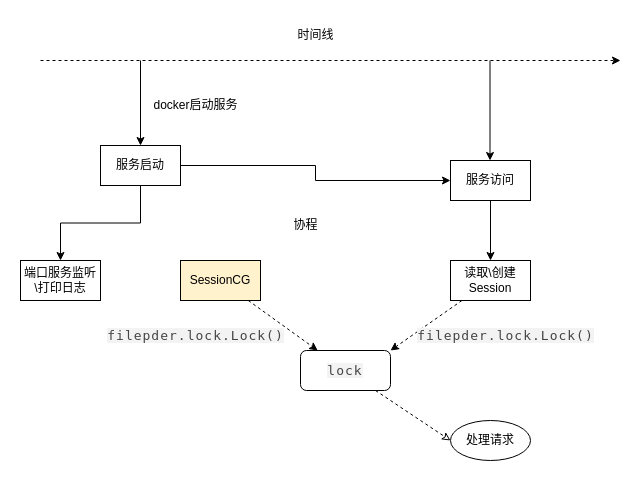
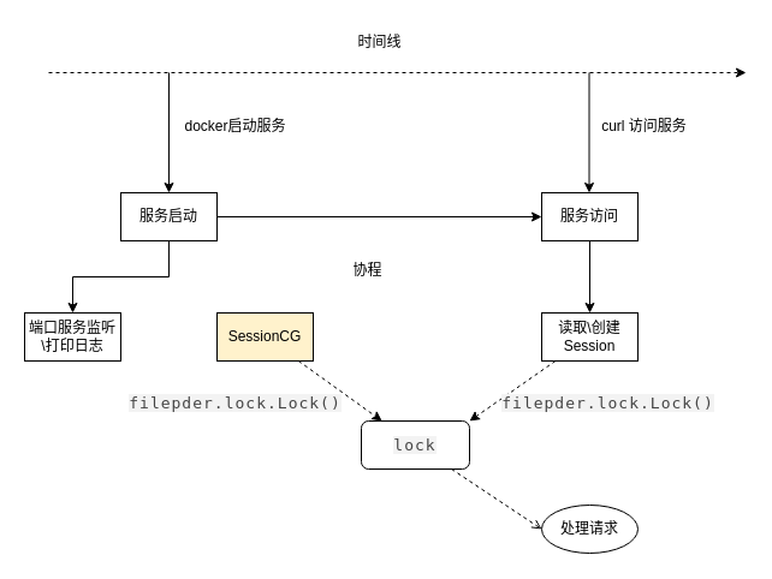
  <mxCell id="0" />
  <mxCell id="1" parent="0" />
  <mxCell id="2" style="edgeStyle=orthogonalEdgeStyle;rounded=0;orthogonalLoop=1;jettySize=auto;html=1;" parent="1" source="4" target="10" edge="1"><mxGeometry relative="1" as="geometry" /></mxCell>
  <mxCell id="3" style="edgeStyle=orthogonalEdgeStyle;rounded=0;orthogonalLoop=1;jettySize=auto;html=1;" edge="1" parent="1" source="4" target="22"><mxGeometry relative="1" as="geometry" /></mxCell>
- <mxCell id="4" value="服务启动" style="rounded=0;whiteSpace=wrap;html=1;" parent="1" vertex="1"><mxGeometry x="100" y="145" width="80" height="40" as="geometry" /></mxCell>
+ <mxCell id="4" value="服务启动" style="rounded=0;whiteSpace=wrap;html=1;" parent="1" vertex="1"><mxGeometry x="100" y="160" width="80" height="40" as="geometry" /></mxCell>
  <mxCell id="5" style="rounded=0;orthogonalLoop=1;jettySize=auto;html=1;dashed=1;" parent="1" source="6" target="8" edge="1"><mxGeometry relative="1" as="geometry" /></mxCell>
  <mxCell id="6" value="SessionCG" style="rounded=0;whiteSpace=wrap;html=1;fillColor=#fff2cc;" parent="1" vertex="1"><mxGeometry x="180" y="260" width="80" height="40" as="geometry" /></mxCell>
- <mxCell id="7" style="rounded=0;orthogonalLoop=1;jettySize=auto;html=1;dashed=1;endArrow=classic;startFill=0;endFill=0;entryX=0;entryY=0.5;entryDx=0;entryDy=0;" parent="1" source="8" edge="1" target="13"><mxGeometry relative="1" as="geometry"><mxPoint x="450" y="450" as="targetPoint" /></mxGeometry></mxCell>
+ <mxCell id="7" style="rounded=0;orthogonalLoop=1;jettySize=auto;html=1;dashed=1;endArrow=open;startFill=0;endFill=0;entryX=0;entryY=0.5;entryDx=0;entryDy=0;" parent="1" source="8" edge="1" target="13"><mxGeometry relative="1" as="geometry"><mxPoint x="450" y="450" as="targetPoint" /></mxGeometry></mxCell>
  <mxCell id="8" value="&lt;span style=&quot;color: rgb(68, 68, 68); font-family: consolas, Menlo, &amp;quot;PingFang SC&amp;quot;, &amp;quot;Microsoft YaHei&amp;quot;, monospace; font-size: 13px; letter-spacing: 1px; text-align: start; white-space: pre; background-color: rgb(243, 243, 243);&quot;&gt;lock&lt;/span&gt;" style="rounded=1;whiteSpace=wrap;html=1;" parent="1" vertex="1"><mxGeometry x="300" y="350" width="90" height="40" as="geometry" /></mxCell>
  <mxCell id="9" style="edgeStyle=orthogonalEdgeStyle;rounded=0;orthogonalLoop=1;jettySize=auto;html=1;" parent="1" source="10" target="12" edge="1"><mxGeometry relative="1" as="geometry" /></mxCell>
  <mxCell id="10" value="服务访问" style="rounded=0;whiteSpace=wrap;html=1;" parent="1" vertex="1"><mxGeometry x="450" y="160" width="80" height="40" as="geometry" /></mxCell>
  <mxCell id="11" style="rounded=0;orthogonalLoop=1;jettySize=auto;html=1;elbow=vertical;dashed=1;endArrow=classic;startFill=0;entryX=1;entryY=0;entryDx=0;entryDy=0;endFill=1;" parent="1" source="12" target="8" edge="1"><mxGeometry relative="1" as="geometry" /></mxCell>
  <mxCell id="12" value="读取\创建Session" style="rounded=0;whiteSpace=wrap;html=1;" parent="1" vertex="1"><mxGeometry x="450" y="260" width="80" height="40" as="geometry" /></mxCell>
  <mxCell id="13" value="处理请求" style="ellipse;whiteSpace=wrap;html=1;" parent="1" vertex="1"><mxGeometry x="450" y="420" width="80" height="40" as="geometry" /></mxCell>
  <mxCell id="14" value="&lt;span style=&quot;color: rgb(68, 68, 68); font-family: consolas, Menlo, &amp;quot;PingFang SC&amp;quot;, &amp;quot;Microsoft YaHei&amp;quot;, monospace; font-size: 13px; letter-spacing: 1px; text-align: start; white-space-collapse: preserve; background-color: rgb(243, 243, 243);&quot;&gt;filepder.lock.Lock()&lt;/span&gt;" style="text;html=1;align=center;verticalAlign=middle;resizable=0;points=[];autosize=1;strokeColor=none;fillColor=none;" parent="1" vertex="1"><mxGeometry x="100" y="320" width="190" height="30" as="geometry" /></mxCell>
  <mxCell id="15" value="&lt;span style=&quot;color: rgb(68, 68, 68); font-family: consolas, Menlo, &amp;quot;PingFang SC&amp;quot;, &amp;quot;Microsoft YaHei&amp;quot;, monospace; font-size: 13px; letter-spacing: 1px; text-align: start; white-space-collapse: preserve; background-color: rgb(243, 243, 243);&quot;&gt;filepder.lock.Lock()&lt;/span&gt;" style="text;html=1;align=center;verticalAlign=middle;resizable=0;points=[];autosize=1;strokeColor=none;fillColor=none;" parent="1" vertex="1"><mxGeometry x="410" y="320" width="190" height="30" as="geometry" /></mxCell>
  <mxCell id="16" value="" style="endArrow=classic;html=1;rounded=0;dashed=1;" parent="1" edge="1"><mxGeometry width="50" height="50" relative="1" as="geometry"><mxPoint x="40" y="60" as="sourcePoint" /><mxPoint x="620" y="60" as="targetPoint" /></mxGeometry></mxCell>
  <mxCell id="17" value="" style="endArrow=classic;html=1;rounded=0;entryX=0.5;entryY=0;entryDx=0;entryDy=0;" parent="1" target="4" edge="1"><mxGeometry width="50" height="50" relative="1" as="geometry"><mxPoint x="140" y="60" as="sourcePoint" /><mxPoint x="170" y="90" as="targetPoint" /></mxGeometry></mxCell>
  <mxCell id="18" value="" style="endArrow=classic;html=1;rounded=0;entryX=0.5;entryY=0;entryDx=0;entryDy=0;" parent="1" edge="1"><mxGeometry width="50" height="50" relative="1" as="geometry"><mxPoint x="489.5" y="60" as="sourcePoint" /><mxPoint x="489.5" y="160" as="targetPoint" /></mxGeometry></mxCell>
  <mxCell id="19" value="docker启动服务" style="text;html=1;align=center;verticalAlign=middle;resizable=0;points=[];autosize=1;strokeColor=none;fillColor=none;" parent="1" vertex="1"><mxGeometry x="140" y="90" width="110" height="30" as="geometry" /></mxCell>
+ <mxCell id="20" value="curl 访问服务" style="text;html=1;align=center;verticalAlign=middle;resizable=0;points=[];autosize=1;strokeColor=none;fillColor=none;" parent="1" vertex="1"><mxGeometry x="490" y="90" width="90" height="30" as="geometry" /></mxCell>
  <mxCell id="21" value="时间线" style="text;html=1;align=center;verticalAlign=middle;resizable=0;points=[];autosize=1;strokeColor=none;fillColor=none;" parent="1" vertex="1"><mxGeometry x="285" y="20" width="60" height="30" as="geometry" /></mxCell>
  <mxCell id="22" value="端口服务监听\打印日志" style="rounded=0;whiteSpace=wrap;html=1;" vertex="1" parent="1"><mxGeometry x="20" y="260" width="80" height="40" as="geometry" /></mxCell>
  <mxCell id="23" value="协程" style="text;html=1;align=center;verticalAlign=middle;resizable=0;points=[];autosize=1;strokeColor=none;fillColor=none;" vertex="1" parent="1"><mxGeometry x="280" y="210" width="50" height="30" as="geometry" /></mxCell>
